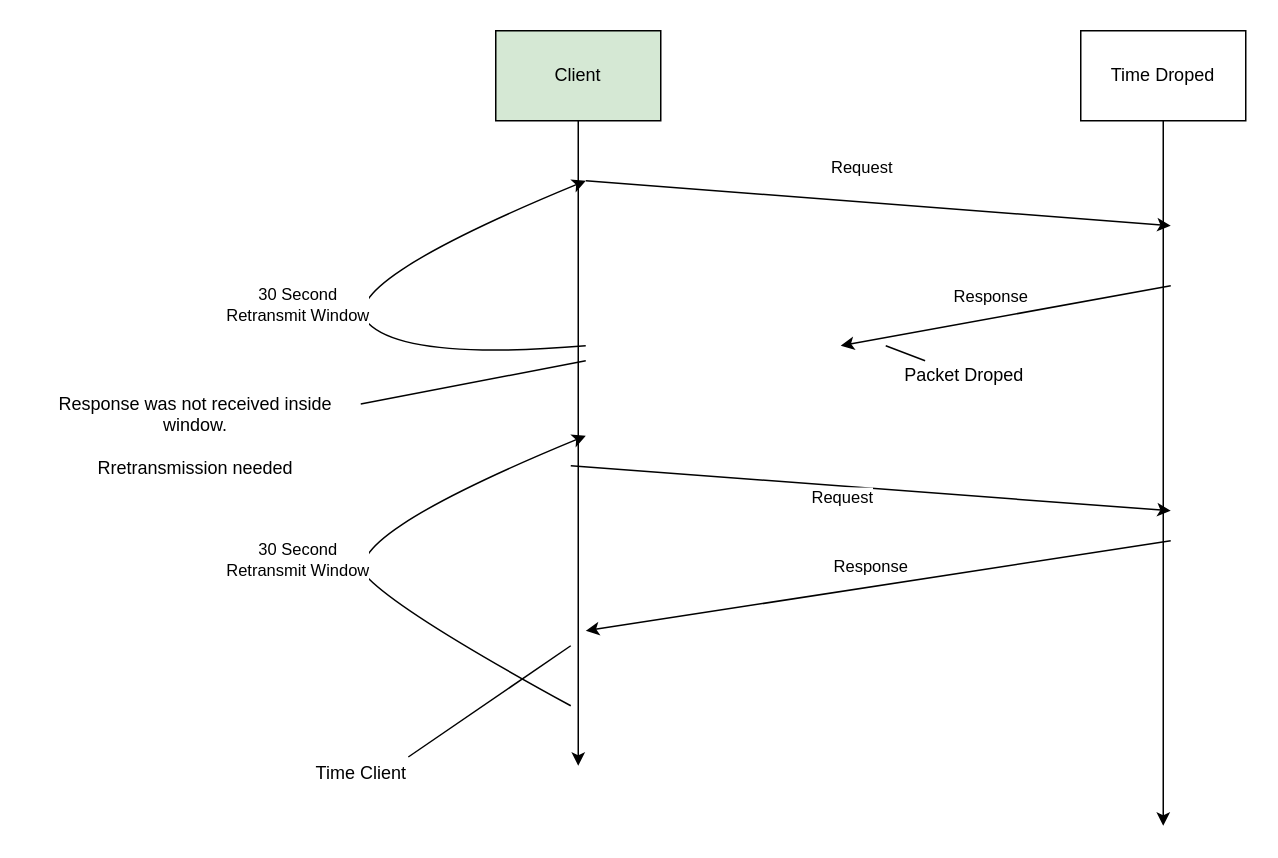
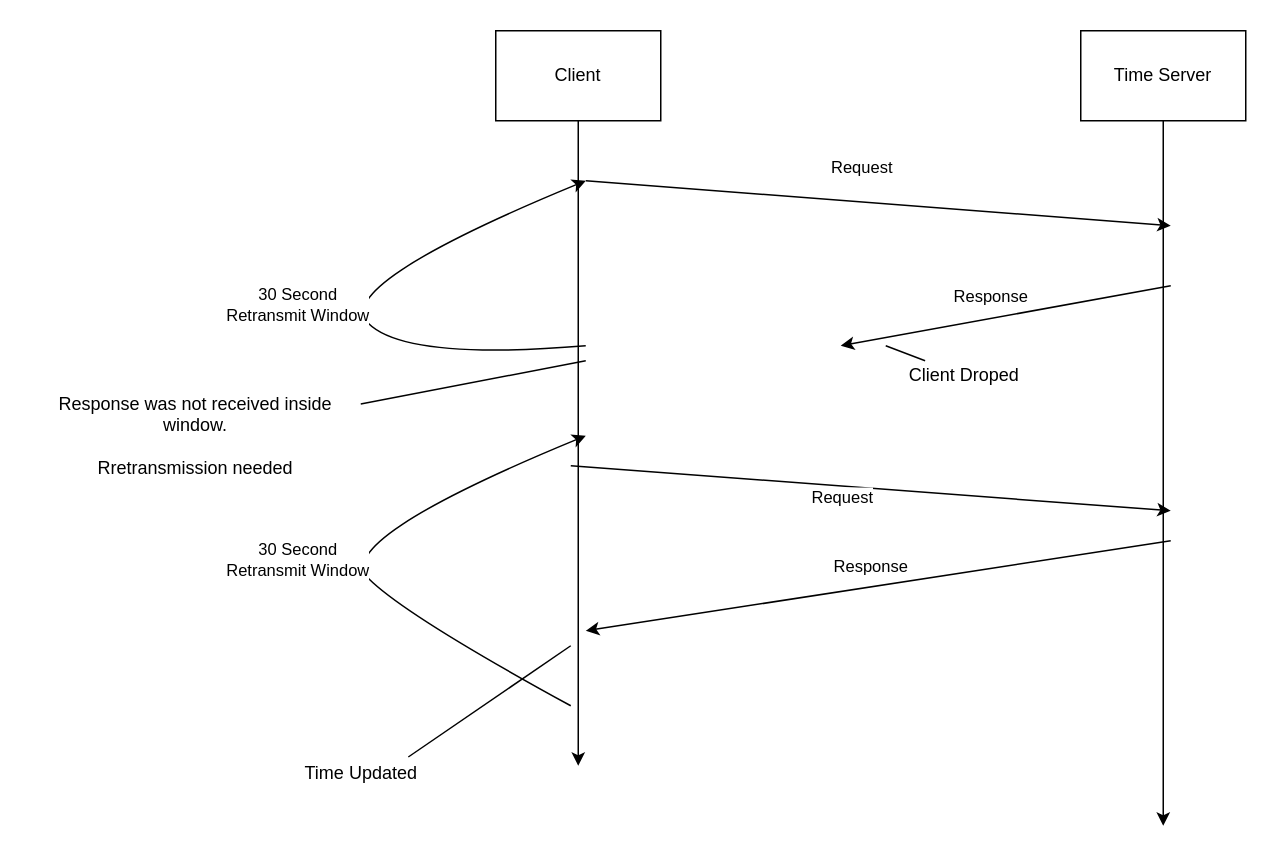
  <mxCell id="0" />
  <mxCell id="1" parent="0" />
  <mxCell id="2" style="edgeStyle=orthogonalEdgeStyle;rounded=0;orthogonalLoop=1;jettySize=auto;html=1;" parent="1" source="3" edge="1"><mxGeometry relative="1" as="geometry"><mxPoint x="385" y="510" as="targetPoint" /></mxGeometry></mxCell>
- <mxCell id="3" value="Client" style="rounded=0;whiteSpace=wrap;html=1;fillColor=#d5e8d4;" parent="1" vertex="1"><mxGeometry x="330" y="20" width="110" height="60" as="geometry" /></mxCell>
+ <mxCell id="3" value="Client" style="rounded=0;whiteSpace=wrap;html=1;" parent="1" vertex="1"><mxGeometry x="330" y="20" width="110" height="60" as="geometry" /></mxCell>
  <mxCell id="4" style="edgeStyle=orthogonalEdgeStyle;rounded=0;orthogonalLoop=1;jettySize=auto;html=1;" parent="1" source="5" edge="1"><mxGeometry relative="1" as="geometry"><mxPoint x="775" y="550" as="targetPoint" /></mxGeometry></mxCell>
- <mxCell id="5" value="Time Droped" style="rounded=0;whiteSpace=wrap;html=1;" parent="1" vertex="1"><mxGeometry x="720" y="20" width="110" height="60" as="geometry" /></mxCell>
+ <mxCell id="5" value="Time Server" style="rounded=0;whiteSpace=wrap;html=1;" parent="1" vertex="1"><mxGeometry x="720" y="20" width="110" height="60" as="geometry" /></mxCell>
  <mxCell id="6" value="" style="endArrow=classic;html=1;rounded=0;" parent="1" edge="1"><mxGeometry width="50" height="50" relative="1" as="geometry"><mxPoint x="390" y="120" as="sourcePoint" /><mxPoint x="780" y="150" as="targetPoint" /></mxGeometry></mxCell>
  <mxCell id="7" value="Request" style="edgeLabel;html=1;align=center;verticalAlign=middle;resizable=0;points=[];" parent="6" vertex="1" connectable="0"><mxGeometry x="-0.06" y="-3" relative="1" as="geometry"><mxPoint y="-27" as="offset" /></mxGeometry></mxCell>
  <mxCell id="8" value="" style="curved=1;endArrow=classic;html=1;rounded=0;" parent="1" edge="1"><mxGeometry width="50" height="50" relative="1" as="geometry"><mxPoint x="390" y="230" as="sourcePoint" /><mxPoint x="390" y="120" as="targetPoint" /><Array as="points"><mxPoint x="270" y="240" /><mxPoint x="220" y="190" /></Array></mxGeometry></mxCell>
  <mxCell id="9" value="&amp;nbsp;30 Second&amp;nbsp;&lt;div&gt;Retransmit Window&lt;/div&gt;" style="edgeLabel;html=1;align=center;verticalAlign=middle;resizable=0;points=[];" parent="8" vertex="1" connectable="0"><mxGeometry x="0.314" y="-11" relative="1" as="geometry"><mxPoint x="-77" y="23" as="offset" /></mxGeometry></mxCell>
  <mxCell id="10" value="" style="endArrow=classic;html=1;rounded=0;" parent="1" edge="1"><mxGeometry width="50" height="50" relative="1" as="geometry"><mxPoint x="780" y="190" as="sourcePoint" /><mxPoint x="560" y="230" as="targetPoint" /></mxGeometry></mxCell>
  <mxCell id="11" value="Response" style="edgeLabel;html=1;align=center;verticalAlign=middle;resizable=0;points=[];" parent="10" vertex="1" connectable="0"><mxGeometry x="-0.064" y="4" relative="1" as="geometry"><mxPoint x="-18" y="-16" as="offset" /></mxGeometry></mxCell>
  <mxCell id="12" value="" style="endArrow=none;html=1;rounded=0;" parent="1" source="13" edge="1"><mxGeometry width="50" height="50" relative="1" as="geometry"><mxPoint y="380" as="sourcePoint" x="300" /><mxPoint x="390" y="240" as="targetPoint" /></mxGeometry></mxCell>
  <mxCell id="13" value="Response was not received inside window.&lt;br&gt;&lt;br&gt;Rretransmission needed" style="text;html=1;align=center;verticalAlign=middle;whiteSpace=wrap;rounded=0;" parent="1" vertex="1"><mxGeometry x="20" y="240" width="220" height="100" as="geometry" /></mxCell>
  <mxCell id="14" value="" style="endArrow=none;html=1;rounded=0;" parent="1" source="15" edge="1"><mxGeometry width="50" height="50" relative="1" as="geometry"><mxPoint x="670" y="530" as="sourcePoint" /><mxPoint x="590" y="230" as="targetPoint" /></mxGeometry></mxCell>
- <mxCell id="15" value="Packet Droped" style="text;html=1;align=center;verticalAlign=middle;whiteSpace=wrap;rounded=0;" parent="1" vertex="1"><mxGeometry x="595" y="240" width="95" height="20" as="geometry" /></mxCell>
+ <mxCell id="15" value="Client Droped" style="text;html=1;align=center;verticalAlign=middle;whiteSpace=wrap;rounded=0;" parent="1" vertex="1"><mxGeometry x="595" y="240" width="95" height="20" as="geometry" /></mxCell>
  <mxCell id="16" value="" style="endArrow=classic;html=1;rounded=0;" parent="1" edge="1"><mxGeometry width="50" height="50" relative="1" as="geometry"><mxPoint x="380" y="310" as="sourcePoint" /><mxPoint x="780" y="340" as="targetPoint" /></mxGeometry></mxCell>
  <mxCell id="17" value="Request" style="edgeLabel;html=1;align=center;verticalAlign=middle;resizable=0;points=[];" parent="16" vertex="1" connectable="0"><mxGeometry x="-0.06" y="-3" relative="1" as="geometry"><mxPoint x="-8" y="3" as="offset" /></mxGeometry></mxCell>
  <mxCell id="18" value="" style="endArrow=classic;html=1;rounded=0;" parent="1" edge="1"><mxGeometry width="50" height="50" relative="1" as="geometry"><mxPoint x="780" y="360" as="sourcePoint" /><mxPoint x="390" y="420" as="targetPoint" /></mxGeometry></mxCell>
  <mxCell id="19" value="Response" style="edgeLabel;html=1;align=center;verticalAlign=middle;resizable=0;points=[];" parent="18" vertex="1" connectable="0"><mxGeometry x="-0.064" y="4" relative="1" as="geometry"><mxPoint x="-18" y="-16" as="offset" /></mxGeometry></mxCell>
  <mxCell id="20" value="" style="curved=1;endArrow=classic;html=1;rounded=0;" parent="1" edge="1"><mxGeometry width="50" height="50" relative="1" as="geometry"><mxPoint x="380" y="470" as="sourcePoint" /><mxPoint x="390" y="290" as="targetPoint" /><Array as="points"><mxPoint x="270" y="410" /><mxPoint x="220" y="360" /></Array></mxGeometry></mxCell>
  <mxCell id="21" value="&amp;nbsp;30 Second&amp;nbsp;&lt;div&gt;Retransmit Window&lt;/div&gt;" style="edgeLabel;html=1;align=center;verticalAlign=middle;resizable=0;points=[];" parent="20" vertex="1" connectable="0"><mxGeometry x="0.314" y="-11" relative="1" as="geometry"><mxPoint x="-77" y="23" as="offset" /></mxGeometry></mxCell>
- <mxCell id="22" value="Time Client" style="text;html=1;align=center;verticalAlign=middle;resizable=0;points=[];autosize=1;strokeColor=none;fillColor=none;" vertex="1" parent="1"><mxGeometry x="190" y="500" width="100" height="30" as="geometry" /></mxCell>
+ <mxCell id="22" value="Time Updated" style="text;html=1;align=center;verticalAlign=middle;resizable=0;points=[];autosize=1;strokeColor=none;fillColor=none;" vertex="1" parent="1"><mxGeometry x="190" y="500" width="100" height="30" as="geometry" /></mxCell>
  <mxCell id="23" value="" style="endArrow=none;html=1;rounded=0;entryX=0.817;entryY=0.139;entryDx=0;entryDy=0;entryPerimeter=0;" edge="1" parent="1" target="22"><mxGeometry width="50" height="50" relative="1" as="geometry"><mxPoint x="380" y="430" as="sourcePoint" /><mxPoint x="560" y="340" as="targetPoint" /></mxGeometry></mxCell>
